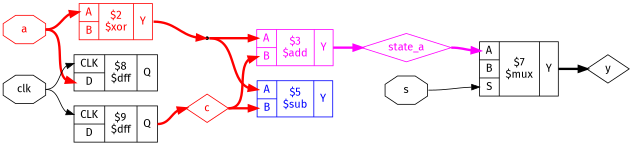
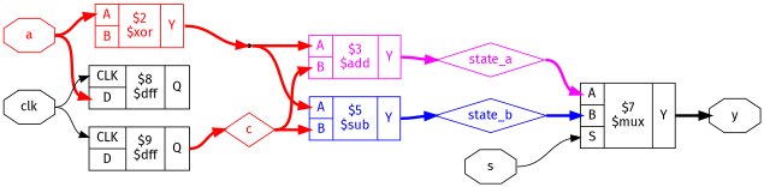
  digraph {
    fontname="Fira Sans"
    rankdir=LR
    remincross=true
    node [fontname="Fira Sans" shape=record]
    edge [color=red fontcolor=red fontname="Fira Sans" headport=w style="setlinewidth(3)" tailport=e]
    n2 [color=red fontcolor=red label=a shape=octagon]
    c17 [label="{{<p14> CLK|<p15> D}|$8\n$dff|{<p16> Q}}"]
    c22 [color=red fontcolor=red label="{{<p10> A|<p11> B}|$2\n$xor|{<p12> Y}}"]
    n1 [shape=point]
    c18 [label="{{<p14> CLK|<p15> D}|$9\n$dff|{<p16> Q}}"]
    n4 [color=red fontcolor=red label=c shape=diamond]
    c13 [color=magenta fontcolor=magenta label="{{<p10> A|<p11> B}|$3\n$add|{<p12> Y}}"]
    c19 [color=blue fontcolor=blue label="{{<p10> A|<p11> B}|$5\n$sub|{<p12> Y}}"]
    n7 [color=magenta fontcolor=magenta label=state_a shape=diamond]
+   n8 [color=blue fontcolor=blue label=state_b shape=diamond]
    n5 [color=black fontcolor=black label=clk shape=octagon]
    n6 [color=black fontcolor=black label=s shape=octagon]
    c21 [label="{{<p10> A|<p11> B|<p20> S}|$7\n$mux|{<p12> Y}}"]
-   n9 [color=black fontcolor=black label=y shape=diamond]
+   n9 [color=black fontcolor=black label=y shape=octagon]
    n2 -> c17 [headport="p15:w"]
    n2 -> c22 [headport="p10:w"]
    c22 -> n1 [tailport="p12:e"]
    n1 -> c13 [headport="p10:w"]
    n1 -> c19 [headport="p10:w"]
    c18 -> n4 [tailport="p16:e"]
    n4 -> c13 [headport="p11:w"]
    n4 -> c19 [headport="p11:w"]
    c13 -> n7 [color=magenta fontcolor=magenta tailport="p12:e"]
+   c19 -> n8 [color=blue fontcolor=blue tailport="p12:e"]
    n7 -> c21 [color=magenta fontcolor=magenta headport="p10:w"]
+   n8 -> c21 [color=blue fontcolor=blue headport="p11:w"]
    n5 -> c17 [color=black fontcolor=black headport="p14:w" style=""]
    n5 -> c18 [color=black fontcolor=black headport="p14:w" style=""]
    n6 -> c21 [color=black fontcolor=black headport="p20:w" style=""]
    c21 -> n9 [color=black fontcolor=black tailport="p12:e"]
  }
